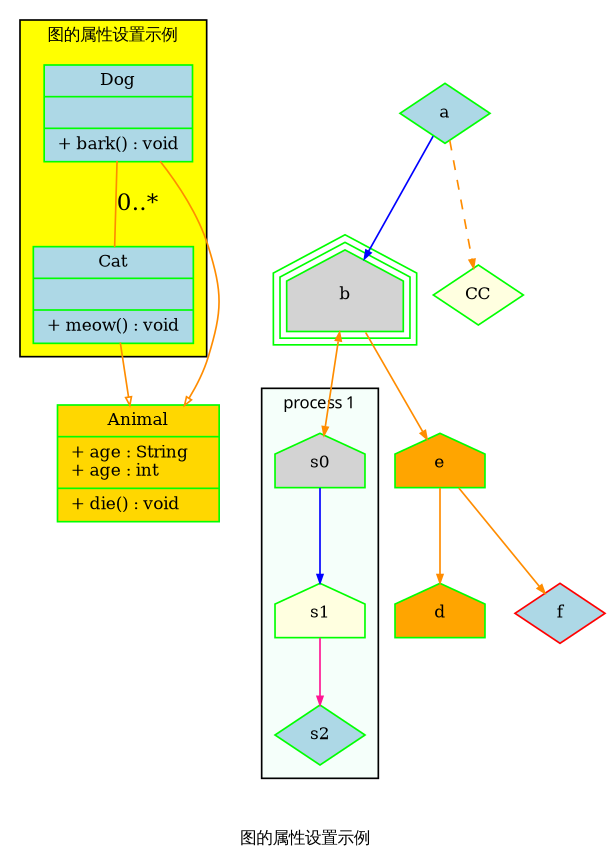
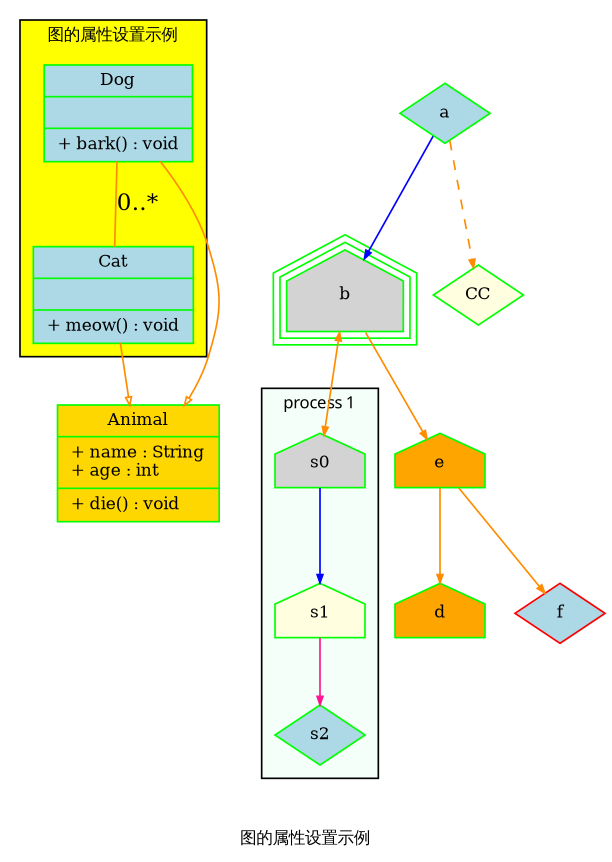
  digraph {
    fontname="Microsoft YaHei"
    fontsize=10
    label="图的属性设置示例"
    node [color=green fillcolor=lightblue fontsize=10 shape=house style=filled]
    edge [arrowsize=.5 color=darkorange]
    n1 [label="{Dog| |+ bark() : void\l}" shape=record]
    n2 [label="{Cat| |+ meow() : void\l}" shape=record]
    s0 [fillcolor=lightgrey]
    s1 [fillcolor=lightyellow]
    s2 [shape=diamond]
-   n6 [fillcolor=gold label="{Animal | + age : String\l+ age : int\l |+ die() : void\l}" shape=record]
+   n6 [fillcolor=gold label="{Animal | + name : String\l+ age : int\l |+ die() : void\l}" shape=record]
    a [shape=diamond]
    b [fillcolor=lightgrey peripheries=3 sides=5]
    n9 [fillcolor=lightyellow label=CC shape=diamond sides=4 skew=0.4]
    e [fillcolor=orange]
    d [fillcolor=orange]
    f [color=red shape=diamond style="solid,filled"]
    subgraph cluster_1 {
      bgcolor=yellow
      n1
      n2
    }
    subgraph cluster_2 {
      bgcolor=mintcream
      label="process 1"
      s0
      s1
      s2
    }
    n1 -> n2 [arrowhead=none label="0..*"]
    n1 -> n6 [arrowhead=empty]
    n2 -> n6 [arrowhead=empty]
    s0 -> s1 [color=blue]
    s1 -> s2 [color=deeppink]
    a -> b [color=blue]
    a -> n9 [style=dashed]
    b -> s0 [arrowhead=normal dir=both]
    b -> e
    e -> d
    e -> f
  }
